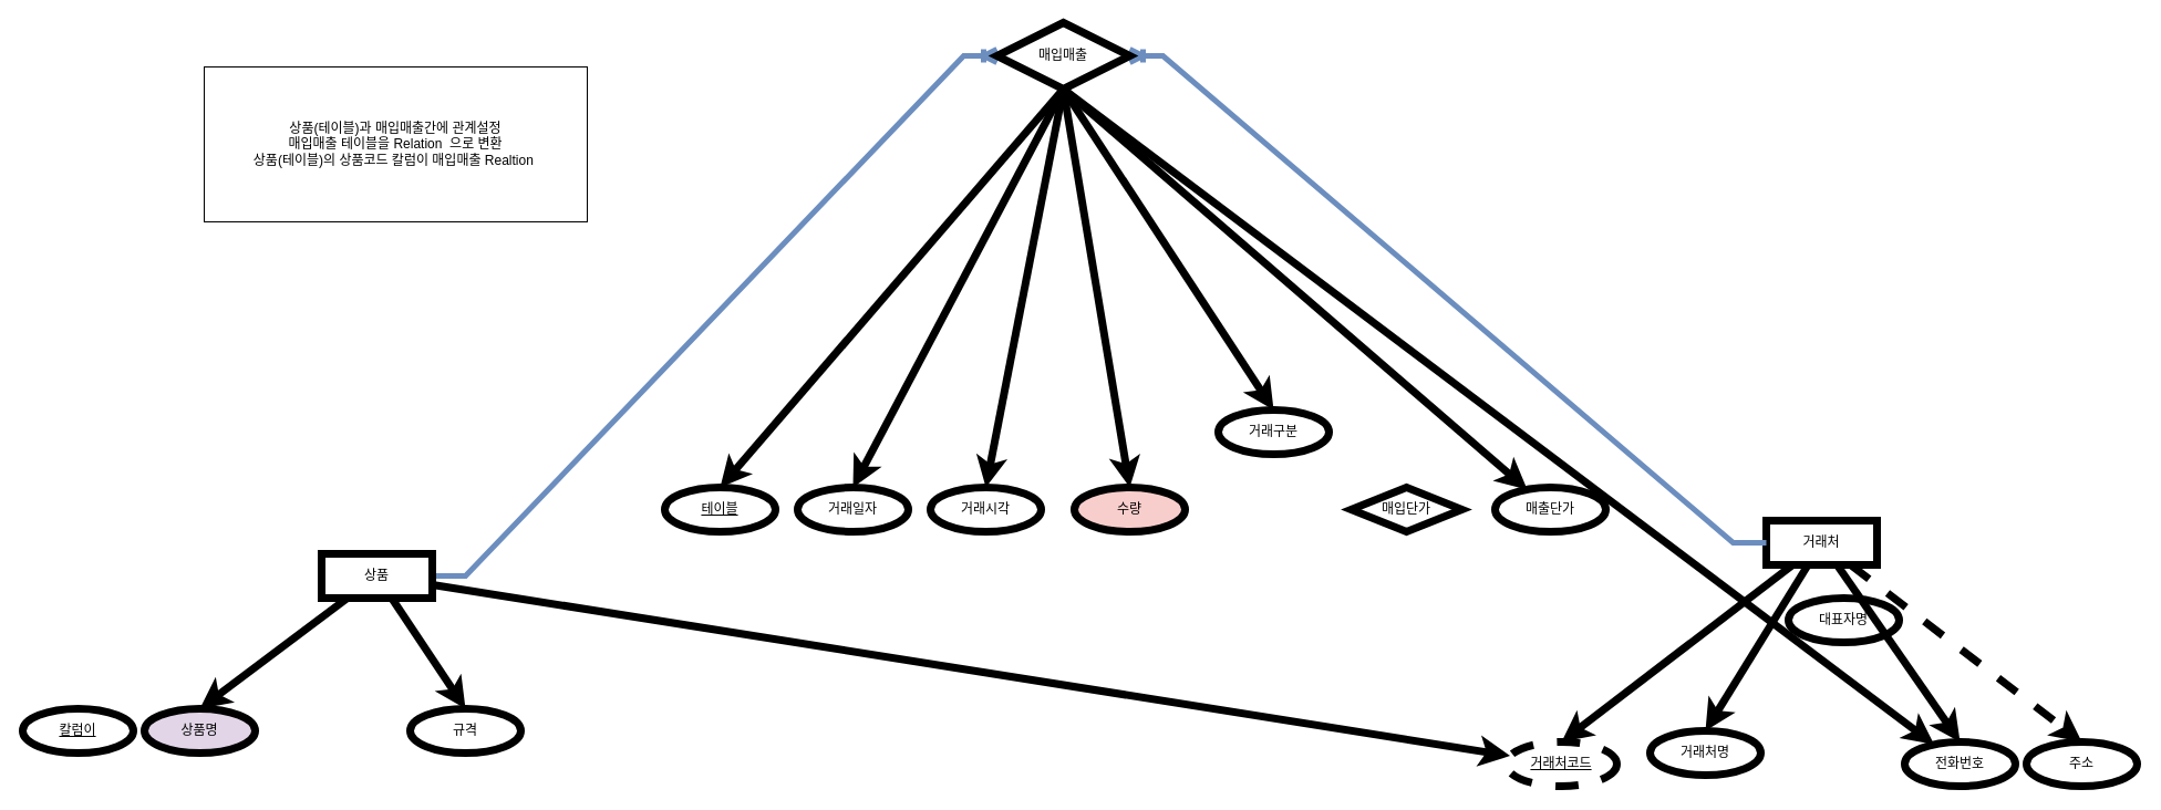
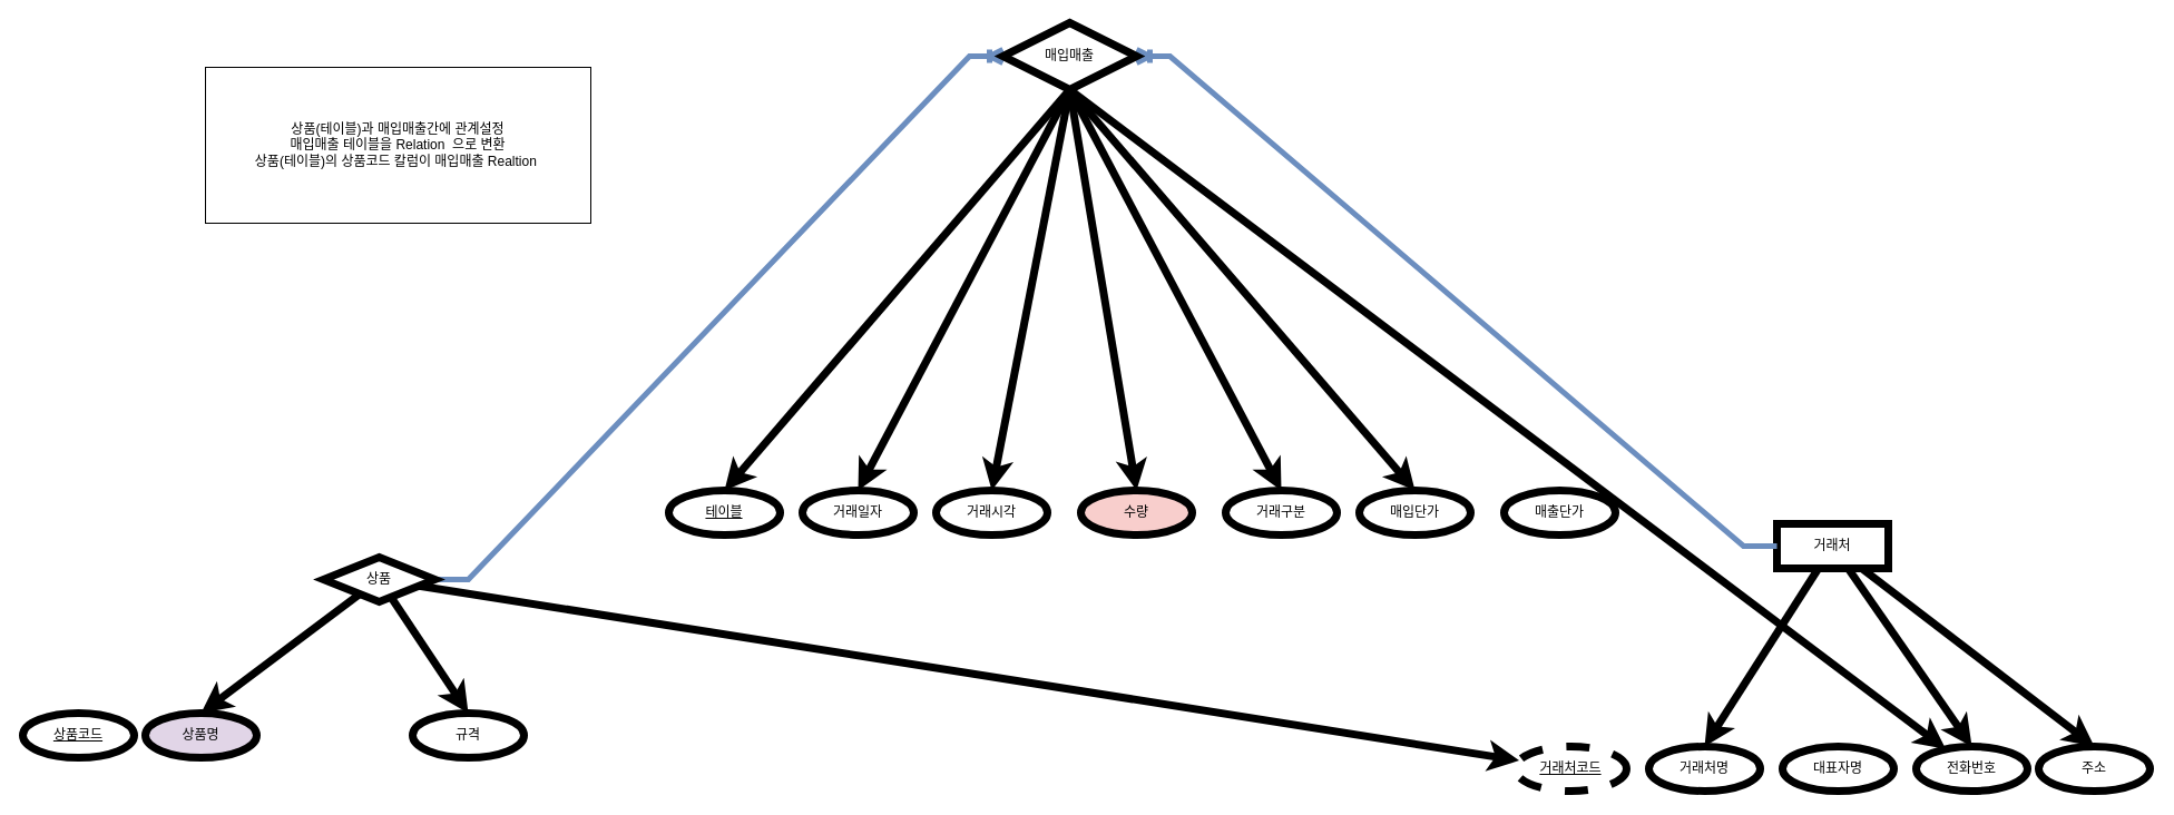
  <mxCell id="0" />
  <mxCell id="1" parent="0" />
  <mxCell id="2" value="" style="edgeStyle=entityRelationEdgeStyle;fontSize=12;html=1;endArrow=ERoneToMany;rounded=0;fontFamily=Helvetica;fontColor=default;fillColor=#dae8fc;strokeColor=#6c8ebf;strokeWidth=5;entryX=0;entryY=0.5;entryDx=0;entryDy=0;exitX=1;exitY=0.5;exitDx=0;exitDy=0;" edge="1" parent="1" source="18" target="33"><mxGeometry width="100" height="100" relative="1" as="geometry"><mxPoint x="230" y="300" as="sourcePoint" /><mxPoint x="670" y="380" as="targetPoint" /><Array as="points"><mxPoint x="380" y="280" /><mxPoint x="430" y="210" /><mxPoint x="450" y="250" /><mxPoint x="390" y="300" /><mxPoint x="630" y="640" /></Array></mxGeometry></mxCell>
  <mxCell id="3" value="상품(테이블)과 매입매출간에 관계설정&lt;br&gt;매입매출 테이블을 Relation&amp;nbsp; 으로 변환&lt;br&gt;상품(테이블)의 상품코드 칼럼이 매입매출 Realtion&amp;nbsp;" style="whiteSpace=wrap;html=1;strokeColor=default;align=center;verticalAlign=middle;fontFamily=Helvetica;fontSize=12;fontColor=default;fillColor=default;" vertex="1" parent="1"><mxGeometry x="184" y="60" width="346" height="140" as="geometry" /></mxCell>
  <mxCell id="4" value="" style="group;strokeWidth=4;" vertex="1" connectable="0" parent="1"><mxGeometry x="1360" y="470" width="570" height="240" as="geometry" /></mxCell>
  <mxCell id="5" value="" style="group" vertex="1" connectable="0" parent="4"><mxGeometry width="570" height="240" as="geometry" /></mxCell>
  <mxCell id="6" value="거래처" style="whiteSpace=wrap;html=1;align=center;strokeColor=default;verticalAlign=middle;fontFamily=Helvetica;fontSize=12;fontColor=default;fillColor=default;strokeWidth=7;" vertex="1" parent="5"><mxGeometry x="235" width="100" height="40" as="geometry" /></mxCell>
  <mxCell id="7" value="거래처코드" style="ellipse;whiteSpace=wrap;html=1;align=center;fontStyle=4;strokeColor=default;verticalAlign=middle;fontFamily=Helvetica;fontSize=12;fontColor=default;fillColor=default;strokeWidth=7;dashed=1;" vertex="1" parent="5"><mxGeometry y="200" width="100" height="40" as="geometry" /></mxCell>
- <mxCell id="8" style="rounded=0;orthogonalLoop=1;jettySize=auto;html=1;entryX=0.5;entryY=0;entryDx=0;entryDy=0;fontFamily=Helvetica;fontSize=12;fontColor=default;strokeWidth=7;" edge="1" parent="5" source="6" target="7"><mxGeometry relative="1" as="geometry" /></mxCell>
- <mxCell id="9" value="거래처명" style="ellipse;whiteSpace=wrap;html=1;align=center;strokeColor=default;verticalAlign=middle;fontFamily=Helvetica;fontSize=12;fontColor=default;fillColor=default;strokeWidth=7;" vertex="1" parent="5"><mxGeometry x="130" y="190" width="100" height="40" as="geometry" /></mxCell>
+ <mxCell id="9" value="거래처명" style="ellipse;whiteSpace=wrap;html=1;align=center;strokeColor=default;verticalAlign=middle;fontFamily=Helvetica;fontSize=12;fontColor=default;fillColor=default;strokeWidth=7;" vertex="1" parent="5"><mxGeometry x="120" y="200" width="100" height="40" as="geometry" /></mxCell>
  <mxCell id="10" style="rounded=0;orthogonalLoop=1;jettySize=auto;html=1;entryX=0.5;entryY=0;entryDx=0;entryDy=0;fontFamily=Helvetica;fontSize=12;fontColor=default;strokeWidth=7;" edge="1" parent="5" source="6" target="9"><mxGeometry relative="1" as="geometry" /></mxCell>
- <mxCell id="11" value="대표자명" style="ellipse;whiteSpace=wrap;html=1;align=center;strokeColor=default;verticalAlign=middle;fontFamily=Helvetica;fontSize=12;fontColor=default;fillColor=default;strokeWidth=7;" vertex="1" parent="5"><mxGeometry x="255" y="70" width="100" height="40" as="geometry" /></mxCell>
+ <mxCell id="11" value="대표자명" style="ellipse;whiteSpace=wrap;html=1;align=center;strokeColor=default;verticalAlign=middle;fontFamily=Helvetica;fontSize=12;fontColor=default;fillColor=default;strokeWidth=7;" vertex="1" parent="5"><mxGeometry x="240" y="200" width="100" height="40" as="geometry" /></mxCell>
  <mxCell id="12" value="전화번호" style="ellipse;whiteSpace=wrap;html=1;align=center;strokeColor=default;verticalAlign=middle;fontFamily=Helvetica;fontSize=12;fontColor=default;fillColor=default;strokeWidth=7;" vertex="1" parent="5"><mxGeometry x="360" y="200" width="100" height="40" as="geometry" /></mxCell>
  <mxCell id="13" style="rounded=0;orthogonalLoop=1;jettySize=auto;html=1;entryX=0.5;entryY=0;entryDx=0;entryDy=0;fontFamily=Helvetica;fontSize=12;fontColor=default;strokeWidth=7;" edge="1" parent="5" source="6" target="12"><mxGeometry relative="1" as="geometry" /></mxCell>
  <mxCell id="14" value="주소" style="ellipse;whiteSpace=wrap;html=1;align=center;strokeColor=default;verticalAlign=middle;fontFamily=Helvetica;fontSize=12;fontColor=default;fillColor=default;strokeWidth=7;" vertex="1" parent="5"><mxGeometry x="470" y="200" width="100" height="40" as="geometry" /></mxCell>
- <mxCell id="15" style="rounded=0;orthogonalLoop=1;jettySize=auto;html=1;entryX=0.5;entryY=0;entryDx=0;entryDy=0;fontFamily=Helvetica;fontSize=12;fontColor=default;strokeWidth=7;dashed=1;" edge="1" parent="5" source="6" target="14"><mxGeometry relative="1" as="geometry" /></mxCell>
+ <mxCell id="15" style="rounded=0;orthogonalLoop=1;jettySize=auto;html=1;entryX=0.5;entryY=0;entryDx=0;entryDy=0;fontFamily=Helvetica;fontSize=12;fontColor=default;strokeWidth=7;" edge="1" parent="5" source="6" target="14"><mxGeometry relative="1" as="geometry" /></mxCell>
  <mxCell id="16" value="" style="edgeStyle=entityRelationEdgeStyle;fontSize=12;html=1;endArrow=ERoneToMany;rounded=0;fontFamily=Helvetica;fontColor=default;fillColor=#dae8fc;strokeColor=#6c8ebf;strokeWidth=5;entryX=1;entryY=0.5;entryDx=0;entryDy=0;exitX=0;exitY=0.5;exitDx=0;exitDy=0;" edge="1" parent="1" source="6" target="33"><mxGeometry width="100" height="100" relative="1" as="geometry"><mxPoint x="1110" y="270" as="sourcePoint" /><mxPoint x="1670" y="110" as="targetPoint" /><Array as="points"><mxPoint x="1280" y="260" /><mxPoint x="1330" y="190" /><mxPoint x="1350" y="230" /><mxPoint x="1290" y="280" /><mxPoint x="1530" y="620" /></Array></mxGeometry></mxCell>
  <mxCell id="17" value="" style="group" vertex="1" connectable="0" parent="1"><mxGeometry x="20" y="500" width="570" height="180" as="geometry" /></mxCell>
- <mxCell id="18" value="상품" style="whiteSpace=wrap;html=1;align=center;movable=1;resizable=1;rotatable=1;deletable=1;editable=1;locked=0;connectable=1;strokeWidth=7;" vertex="1" parent="17"><mxGeometry x="270" width="100" height="40" as="geometry" /></mxCell>
- <mxCell id="19" value="칼럼이" style="ellipse;whiteSpace=wrap;html=1;align=center;fontStyle=4;movable=1;resizable=1;rotatable=1;deletable=1;editable=1;locked=0;connectable=1;strokeWidth=7;" vertex="1" parent="17"><mxGeometry y="140" width="100" height="40" as="geometry" /></mxCell>
+ <mxCell id="18" value="상품" style="rhombus;whiteSpace=wrap;html=1;align=center;movable=1;resizable=1;rotatable=1;deletable=1;editable=1;locked=0;connectable=1;strokeWidth=7;" vertex="1" parent="17"><mxGeometry x="270" width="100" height="40" as="geometry" /></mxCell>
+ <mxCell id="19" value="상품코드" style="ellipse;whiteSpace=wrap;html=1;align=center;fontStyle=4;movable=1;resizable=1;rotatable=1;deletable=1;editable=1;locked=0;connectable=1;strokeWidth=7;" vertex="1" parent="17"><mxGeometry y="140" width="100" height="40" as="geometry" /></mxCell>
  <mxCell id="20" style="rounded=0;orthogonalLoop=1;jettySize=auto;html=1;fontFamily=Helvetica;fontSize=12;fontColor=default;movable=1;resizable=1;rotatable=1;deletable=1;editable=1;locked=0;connectable=1;strokeWidth=7;" edge="1" parent="17" source="18" target="7"><mxGeometry relative="1" as="geometry" /></mxCell>
  <mxCell id="21" value="상품명" style="ellipse;whiteSpace=wrap;html=1;align=center;movable=1;resizable=1;rotatable=1;deletable=1;editable=1;locked=0;connectable=1;strokeWidth=7;fillColor=#e1d5e7;" vertex="1" parent="17"><mxGeometry x="110" y="140" width="100" height="40" as="geometry" /></mxCell>
  <mxCell id="22" style="rounded=0;orthogonalLoop=1;jettySize=auto;html=1;entryX=0.5;entryY=0;entryDx=0;entryDy=0;fontFamily=Helvetica;fontSize=12;fontColor=default;movable=1;resizable=1;rotatable=1;deletable=1;editable=1;locked=0;connectable=1;strokeWidth=7;" edge="1" parent="17" source="18" target="21"><mxGeometry relative="1" as="geometry" /></mxCell>
  <mxCell id="23" value="규격" style="ellipse;whiteSpace=wrap;html=1;align=center;movable=1;resizable=1;rotatable=1;deletable=1;editable=1;locked=0;connectable=1;strokeWidth=7;" vertex="1" parent="17"><mxGeometry x="350" y="140" width="100" height="40" as="geometry" /></mxCell>
  <mxCell id="24" style="rounded=0;orthogonalLoop=1;jettySize=auto;html=1;entryX=0.5;entryY=0;entryDx=0;entryDy=0;fontFamily=Helvetica;fontSize=12;fontColor=default;movable=1;resizable=1;rotatable=1;deletable=1;editable=1;locked=0;connectable=1;strokeWidth=7;" edge="1" parent="17" source="18" target="23"><mxGeometry relative="1" as="geometry" /></mxCell>
  <mxCell id="25" value="" style="group" vertex="1" connectable="0" parent="1"><mxGeometry x="600" y="20" width="850" height="460" as="geometry" /></mxCell>
  <mxCell id="26" value="테이블" style="ellipse;whiteSpace=wrap;html=1;align=center;fontStyle=4;strokeWidth=7;strokeColor=#000000;movable=1;resizable=1;rotatable=1;deletable=1;editable=1;locked=0;connectable=1;" parent="25" vertex="1"><mxGeometry y="420" width="100" height="40" as="geometry" /></mxCell>
  <mxCell id="27" value="거래일자" style="ellipse;whiteSpace=wrap;html=1;align=center;strokeWidth=7;strokeColor=#000000;movable=1;resizable=1;rotatable=1;deletable=1;editable=1;locked=0;connectable=1;" parent="25" vertex="1"><mxGeometry x="120" y="420" width="100" height="40" as="geometry" /></mxCell>
  <mxCell id="28" value="거래시각" style="ellipse;whiteSpace=wrap;html=1;align=center;strokeWidth=7;strokeColor=#000000;movable=1;resizable=1;rotatable=1;deletable=1;editable=1;locked=0;connectable=1;" parent="25" vertex="1"><mxGeometry x="240" y="420" width="100" height="40" as="geometry" /></mxCell>
- <mxCell id="29" value="거래구분" style="ellipse;whiteSpace=wrap;html=1;align=center;strokeWidth=7;strokeColor=#000000;movable=1;resizable=1;rotatable=1;deletable=1;editable=1;locked=0;connectable=1;" parent="25" vertex="1"><mxGeometry x="500" y="350" width="100" height="40" as="geometry" /></mxCell>
+ <mxCell id="29" value="거래구분" style="ellipse;whiteSpace=wrap;html=1;align=center;strokeWidth=7;strokeColor=#000000;movable=1;resizable=1;rotatable=1;deletable=1;editable=1;locked=0;connectable=1;" parent="25" vertex="1"><mxGeometry x="500" y="420" width="100" height="40" as="geometry" /></mxCell>
  <mxCell id="30" value="수량" style="ellipse;whiteSpace=wrap;html=1;align=center;strokeWidth=7;strokeColor=#000000;movable=1;resizable=1;rotatable=1;deletable=1;editable=1;locked=0;connectable=1;fillColor=#f8cecc;" parent="25" vertex="1"><mxGeometry x="370" y="420" width="100" height="40" as="geometry" /></mxCell>
- <mxCell id="31" value="매입단가" style="rhombus;whiteSpace=wrap;html=1;align=center;strokeWidth=7;strokeColor=#000000;movable=1;resizable=1;rotatable=1;deletable=1;editable=1;locked=0;connectable=1;" parent="25" vertex="1"><mxGeometry x="620" y="420" width="100" height="40" as="geometry" /></mxCell>
+ <mxCell id="31" value="매입단가" style="ellipse;whiteSpace=wrap;html=1;align=center;strokeWidth=7;strokeColor=#000000;movable=1;resizable=1;rotatable=1;deletable=1;editable=1;locked=0;connectable=1;" parent="25" vertex="1"><mxGeometry x="620" y="420" width="100" height="40" as="geometry" /></mxCell>
  <mxCell id="32" value="매출단가" style="ellipse;whiteSpace=wrap;html=1;align=center;strokeWidth=7;strokeColor=#000000;movable=1;resizable=1;rotatable=1;deletable=1;editable=1;locked=0;connectable=1;" parent="25" vertex="1"><mxGeometry x="750" y="420" width="100" height="40" as="geometry" /></mxCell>
  <mxCell id="33" value="매입매출" style="shape=rhombus;perimeter=rhombusPerimeter;whiteSpace=wrap;html=1;align=center;strokeColor=default;verticalAlign=middle;fontFamily=Helvetica;fontSize=12;fontColor=default;fillColor=default;movable=1;resizable=1;rotatable=1;deletable=1;editable=1;locked=0;connectable=1;strokeWidth=7;" vertex="1" parent="25"><mxGeometry x="300" width="120" height="60" as="geometry" /></mxCell>
  <mxCell id="34" style="rounded=0;orthogonalLoop=1;jettySize=auto;html=1;strokeWidth=7;strokeColor=#000000;exitX=0.5;exitY=1;exitDx=0;exitDy=0;entryX=0.5;entryY=0;entryDx=0;entryDy=0;movable=1;resizable=1;rotatable=1;deletable=1;editable=1;locked=0;connectable=1;" parent="25" source="33" target="26" edge="1"><mxGeometry relative="1" as="geometry"><mxPoint x="300" y="307.045" as="sourcePoint" /></mxGeometry></mxCell>
  <mxCell id="35" style="rounded=0;orthogonalLoop=1;jettySize=auto;html=1;entryX=0.5;entryY=0;entryDx=0;entryDy=0;strokeWidth=7;strokeColor=#000000;exitX=0.5;exitY=1;exitDx=0;exitDy=0;movable=1;resizable=1;rotatable=1;deletable=1;editable=1;locked=0;connectable=1;" parent="25" source="33" target="27" edge="1"><mxGeometry relative="1" as="geometry"><mxPoint x="300.769" y="310" as="sourcePoint" /></mxGeometry></mxCell>
  <mxCell id="36" style="rounded=0;orthogonalLoop=1;jettySize=auto;html=1;entryX=0.5;entryY=0;entryDx=0;entryDy=0;strokeWidth=7;strokeColor=#000000;exitX=0.5;exitY=1;exitDx=0;exitDy=0;movable=1;resizable=1;rotatable=1;deletable=1;editable=1;locked=0;connectable=1;" parent="25" source="33" target="28" edge="1"><mxGeometry relative="1" as="geometry"><mxPoint x="319.231" y="310" as="sourcePoint" /></mxGeometry></mxCell>
  <mxCell id="37" style="rounded=0;orthogonalLoop=1;jettySize=auto;html=1;entryX=0.5;entryY=0;entryDx=0;entryDy=0;strokeWidth=7;strokeColor=#000000;exitX=0.5;exitY=1;exitDx=0;exitDy=0;movable=1;resizable=1;rotatable=1;deletable=1;editable=1;locked=0;connectable=1;" parent="25" source="33" target="29" edge="1"><mxGeometry relative="1" as="geometry"><mxPoint x="393.077" y="310" as="sourcePoint" /></mxGeometry></mxCell>
  <mxCell id="38" style="rounded=0;orthogonalLoop=1;jettySize=auto;html=1;entryX=0.5;entryY=0;entryDx=0;entryDy=0;strokeWidth=7;strokeColor=#000000;exitX=0.5;exitY=1;exitDx=0;exitDy=0;movable=1;resizable=1;rotatable=1;deletable=1;editable=1;locked=0;connectable=1;" parent="25" source="33" target="30" edge="1"><mxGeometry relative="1" as="geometry"><mxPoint x="374.615" y="310" as="sourcePoint" /></mxGeometry></mxCell>
- <mxCell id="39" style="rounded=0;orthogonalLoop=1;jettySize=auto;html=1;strokeWidth=7;strokeColor=#000000;exitX=0.5;exitY=1;exitDx=0;exitDy=0;movable=1;resizable=1;rotatable=1;deletable=1;editable=1;locked=0;connectable=1;" parent="25" source="33" target="32" edge="1"><mxGeometry relative="1" as="geometry"><mxPoint x="400" y="306.25" as="sourcePoint" /></mxGeometry></mxCell>
+ <mxCell id="39" style="rounded=0;orthogonalLoop=1;jettySize=auto;html=1;entryX=0.5;entryY=0;entryDx=0;entryDy=0;strokeWidth=7;strokeColor=#000000;exitX=0.5;exitY=1;exitDx=0;exitDy=0;movable=1;resizable=1;rotatable=1;deletable=1;editable=1;locked=0;connectable=1;" parent="25" source="33" target="31" edge="1"><mxGeometry relative="1" as="geometry"><mxPoint x="400" y="306.25" as="sourcePoint" /></mxGeometry></mxCell>
  <mxCell id="40" style="rounded=0;orthogonalLoop=1;jettySize=auto;html=1;strokeWidth=7;strokeColor=#000000;exitX=0.5;exitY=1;exitDx=0;exitDy=0;movable=1;resizable=1;rotatable=1;deletable=1;editable=1;locked=0;connectable=1;" parent="25" source="33" target="12" edge="1"><mxGeometry relative="1" as="geometry"><mxPoint x="400" y="302.5" as="sourcePoint" /></mxGeometry></mxCell>
